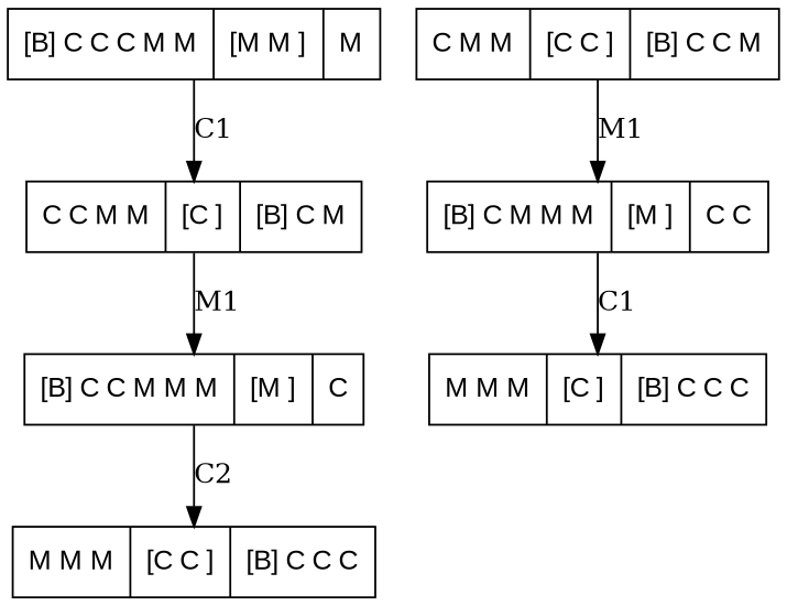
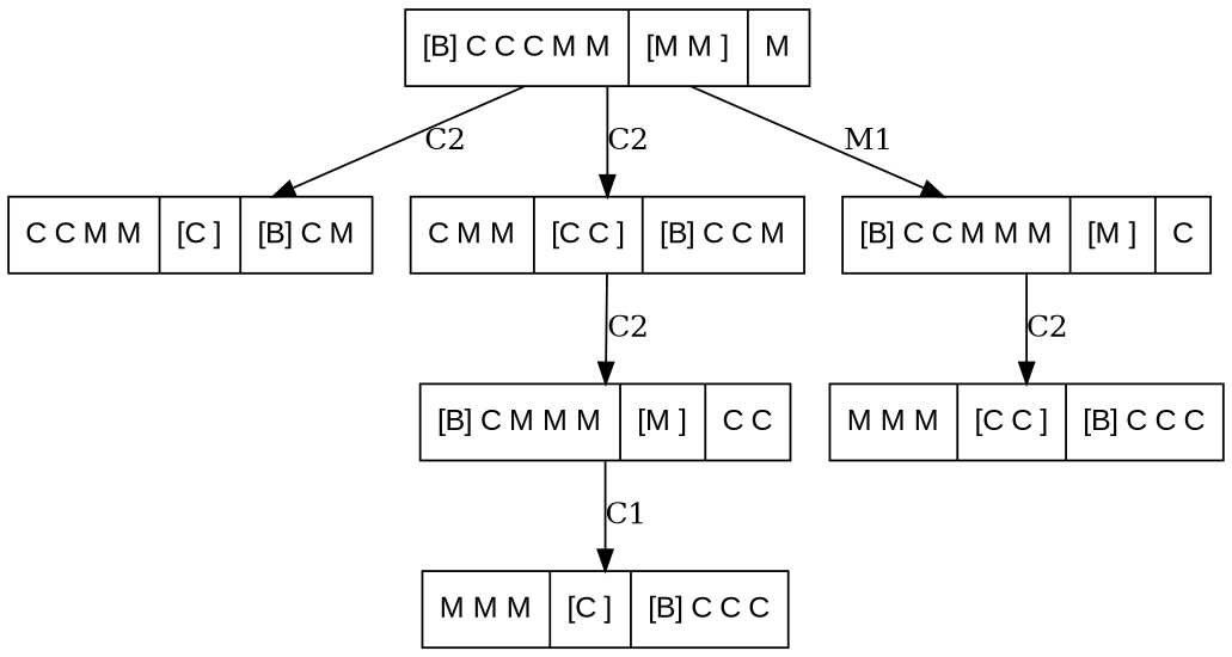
  digraph {
    node [fontname=Arial shape=record]
    n1 [label="[B] C C C M M  |       [M M ]      | M "]
    n2 [label="C C M M  |       [C ]      | [B] C M "]
    n3 [label="C M M  |       [C C ]      | [B] C C M "]
    n4 [label="[B] C C M M M  |       [M ]      | C "]
    n5 [label="[B] C M M M  |       [M ]      | C C "]
    n6 [label="M M M  |       [C C ]      | [B] C C C "]
    n7 [label="M M M  |       [C ]      | [B] C C C "]
-   n1 -> n2 [label=C1]
-   n2 -> n4 [label=M1]
-   n3 -> n5 [label=M1]
+   n1 -> n2 [label=C2]
+   n1 -> n3 [label=C2]
+   n1 -> n4 [label=M1]
+   n3 -> n5 [label=C2]
    n4 -> n6 [label=C2]
    n5 -> n7 [label=C1]
  }
